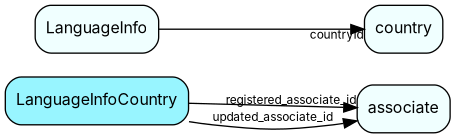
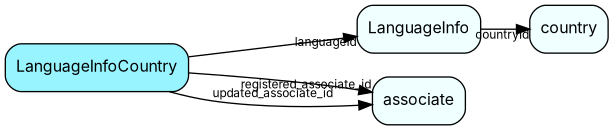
  digraph {
    fontname=Inter
    rankdir=LR
    node [fillcolor=azure1 fontname=Inter fontsize=12 shape=box style="rounded, filled"]
    edge [fontname=Inter fontsize=9]
    LanguageInfoCountry [fillcolor=cadetblue1]
    LanguageInfo
    associate
    country
+   LanguageInfoCountry -> LanguageInfo [headlabel=languageId]
    LanguageInfoCountry -> associate [headlabel=registered_associate_id]
    LanguageInfoCountry -> associate [label=updated_associate_id]
    LanguageInfo -> country [headlabel=countryId]
  }
